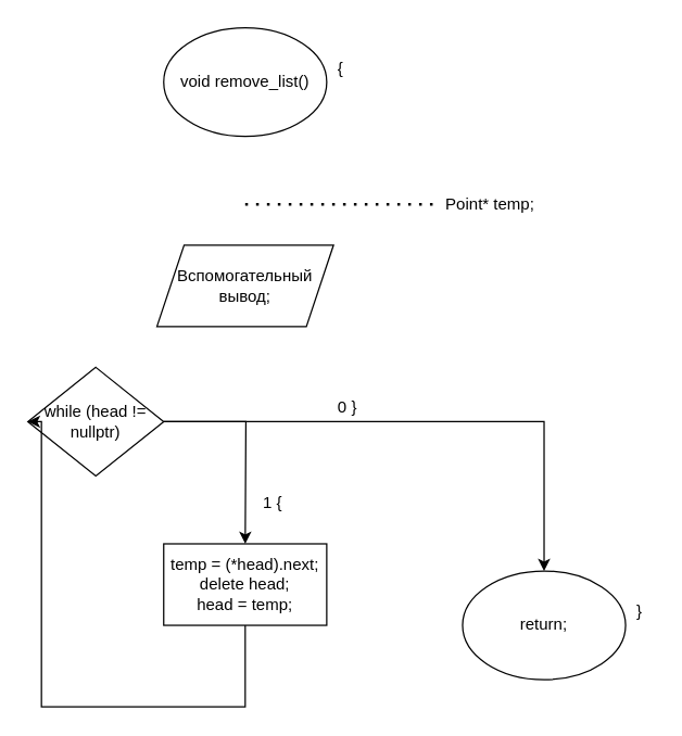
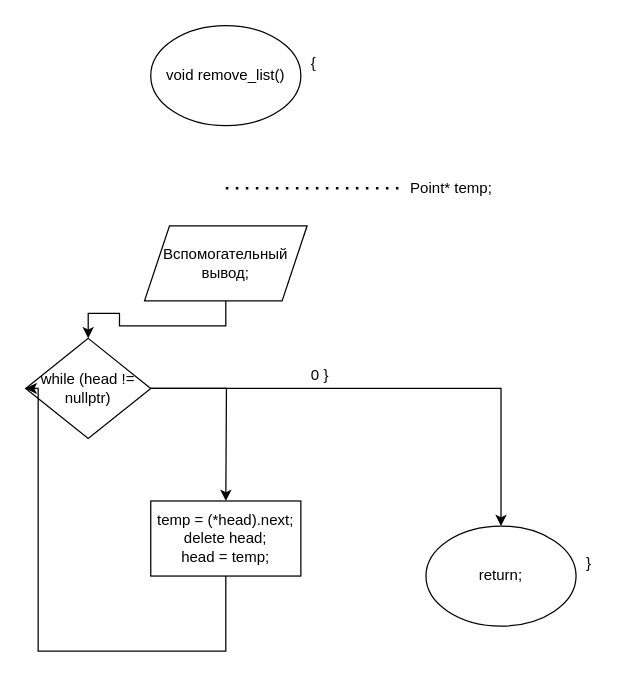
  <mxCell id="0" />
  <mxCell id="1" parent="0" />
  <mxCell id="2" value="void remove_list()" style="ellipse;whiteSpace=wrap;html=1;" vertex="1" parent="1"><mxGeometry x="120" y="20" width="120" height="80" as="geometry" /></mxCell>
  <mxCell id="3" value="" style="endArrow=none;dashed=1;html=1;dashPattern=1 3;strokeWidth=2;" edge="1" parent="1"><mxGeometry width="50" height="50" relative="1" as="geometry"><mxPoint x="180" y="150" as="sourcePoint" /><mxPoint x="320" y="150" as="targetPoint" /></mxGeometry></mxCell>
  <mxCell id="4" value="Point* temp;" style="text;html=1;align=center;verticalAlign=middle;resizable=0;points=[];autosize=1;" vertex="1" parent="1"><mxGeometry x="320" y="140" width="80" height="20" as="geometry" /></mxCell>
+ <mxCell id="5" style="edgeStyle=orthogonalEdgeStyle;rounded=0;orthogonalLoop=1;jettySize=auto;html=1;" edge="1" parent="1" source="6" target="9"><mxGeometry relative="1" as="geometry"><mxPoint x="180" y="260" as="targetPoint" /></mxGeometry></mxCell>
  <mxCell id="6" value="Вспомогательный вывод;" style="shape=parallelogram;perimeter=parallelogramPerimeter;whiteSpace=wrap;html=1;fixedSize=1;" vertex="1" parent="1"><mxGeometry x="115" y="180" width="130" height="60" as="geometry" /></mxCell>
  <mxCell id="7" style="edgeStyle=orthogonalEdgeStyle;rounded=0;orthogonalLoop=1;jettySize=auto;html=1;" edge="1" parent="1" source="9"><mxGeometry relative="1" as="geometry"><mxPoint x="180" y="400" as="targetPoint" /></mxGeometry></mxCell>
  <mxCell id="8" style="edgeStyle=orthogonalEdgeStyle;rounded=0;orthogonalLoop=1;jettySize=auto;html=1;" edge="1" parent="1" source="9"><mxGeometry relative="1" as="geometry"><mxPoint x="400" y="420" as="targetPoint" /><Array as="points"><mxPoint x="400" y="310" /></Array></mxGeometry></mxCell>
  <mxCell id="9" value="while (head != nullptr)" style="rhombus;whiteSpace=wrap;html=1;" vertex="1" parent="1"><mxGeometry x="20" y="270" width="100" height="80" as="geometry" /></mxCell>
- <mxCell id="10" value="1 {" style="text;html=1;align=center;verticalAlign=middle;resizable=0;points=[];autosize=1;" vertex="1" parent="1"><mxGeometry x="185" y="360" width="30" height="20" as="geometry" /></mxCell>
  <mxCell id="11" style="edgeStyle=orthogonalEdgeStyle;rounded=0;orthogonalLoop=1;jettySize=auto;html=1;entryX=0;entryY=0.5;entryDx=0;entryDy=0;" edge="1" parent="1" source="12" target="9"><mxGeometry relative="1" as="geometry"><mxPoint x="30" y="320" as="targetPoint" /><Array as="points"><mxPoint x="180" y="520" /><mxPoint x="30" y="520" /><mxPoint x="30" y="310" /></Array></mxGeometry></mxCell>
  <mxCell id="12" value="&lt;div&gt;temp = (*head).next;&lt;/div&gt;&lt;div&gt;&lt;span&gt;&#09;&#09;&lt;/span&gt;delete head;&lt;/div&gt;&lt;div&gt;&lt;span&gt;&#09;&#09;&lt;/span&gt;head = temp;&lt;/div&gt;" style="rounded=0;whiteSpace=wrap;html=1;" vertex="1" parent="1"><mxGeometry x="120" y="400" width="120" height="60" as="geometry" /></mxCell>
  <mxCell id="13" value="0 }" style="text;html=1;align=center;verticalAlign=middle;resizable=0;points=[];autosize=1;" vertex="1" parent="1"><mxGeometry x="240" y="290" width="30" height="20" as="geometry" /></mxCell>
  <mxCell id="14" value="return;" style="ellipse;whiteSpace=wrap;html=1;" vertex="1" parent="1"><mxGeometry x="340" y="420" width="120" height="80" as="geometry" /></mxCell>
  <mxCell id="15" value="}" style="text;html=1;align=center;verticalAlign=middle;resizable=0;points=[];autosize=1;" vertex="1" parent="1"><mxGeometry x="460" y="440" width="20" height="20" as="geometry" /></mxCell>
  <mxCell id="16" value="{" style="text;html=1;align=center;verticalAlign=middle;resizable=0;points=[];autosize=1;" vertex="1" parent="1"><mxGeometry x="240" y="40" width="20" height="20" as="geometry" /></mxCell>
